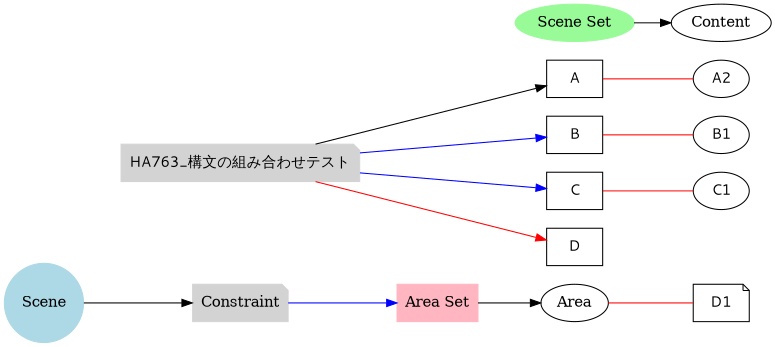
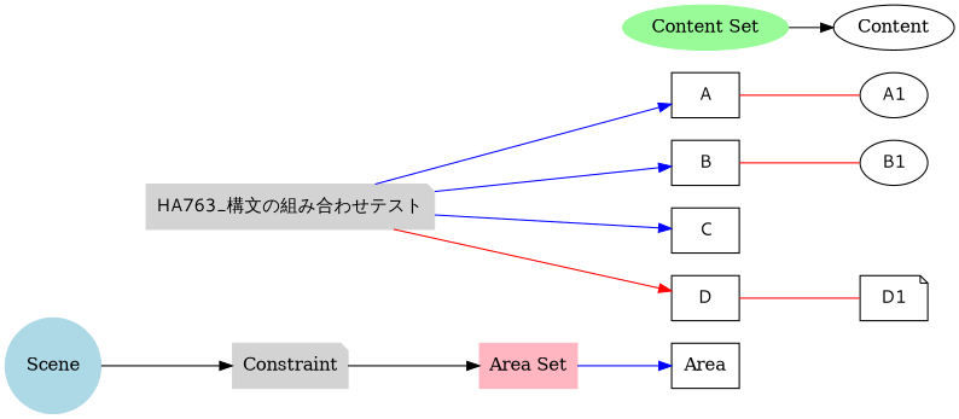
  digraph {
    clusterrank=global
    rankdir=LR
    node [shape=box fontname="Meiryo UI"]
    edge [color=red]
-   Area [shape=ellipse fontname=""]
+   Area [fontname=""]
    n2 [label=A]
    n3 [label=B]
    n4 [label=C]
    n5 [label=D]
    Content [shape=ellipse fontname=""]
-   n7 [label=A2 shape=ellipse]
+   n7 [label=A1 shape=ellipse]
    n8 [label=B1 shape=ellipse]
-   n9 [label=C1 shape=ellipse]
    n10 [label=D1 shape=note]
    Constraint [color=lightgrey shape=note style=filled fontname=""]
    n12 [color=lightgrey label="HA763_構文の組み合わせテスト" shape=note style=filled]
    "Area Set" [color=lightpink style=filled fontname=""]
-   "Content Set" [color=palegreen shape=ellipse style=filled label="Scene Set" fontname=""]
+   "Content Set" [color=palegreen shape=ellipse style=filled fontname=""]
    Scene [color=lightblue shape=circle style=filled fontname=""]
    subgraph sub_1 {
      rank=same
      Area
      n2
      n3
      n4
      n5
    }
    subgraph sub_2 {
      rank=same
      Content
      n7
      n8
-     n9
      n10
    }
    subgraph sub_3 {
      rank=same
      Constraint
      n12
    }
    subgraph sub_4 {
      rank=same
      Constraint
    }
    subgraph sub_5 {
      rank=same
      Constraint
    }
    subgraph sub_6 {
      "Area Set"
    }
    subgraph sub_7 {
      "Content Set"
    }
    subgraph sub_8 {
      rank=same
      Scene
    }
    n2 -> n7 [dir=none]
    n3 -> n8 [dir=none]
-   n4 -> n9 [dir=none]
-   Area -> n10 [dir=none]
-   Constraint -> "Area Set" [color=blue]
-   n12 -> n2 [color=black]
+   n5 -> n10 [dir=none]
+   Constraint -> "Area Set" [color=""]
+   n12 -> n2 [color=blue]
    n12 -> n3 [color=blue]
    n12 -> n4 [color=blue]
    n12 -> n5
-   "Area Set" -> Area [color=""]
+   "Area Set" -> Area [color=blue]
    "Content Set" -> Content [color=""]
    Scene -> Constraint [color=""]
  }
